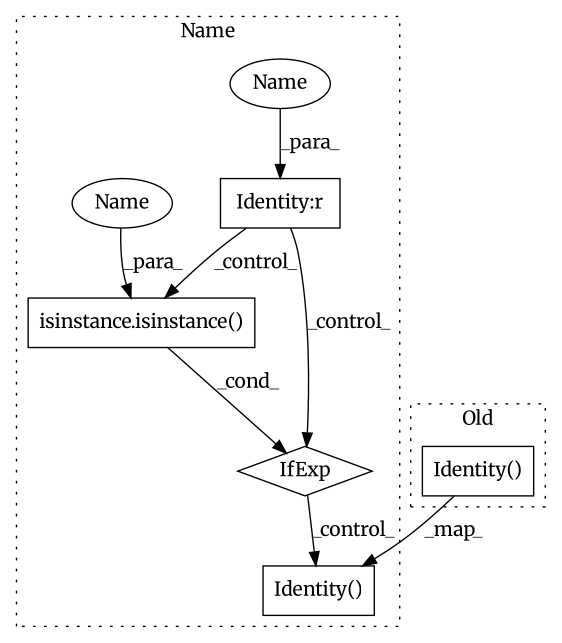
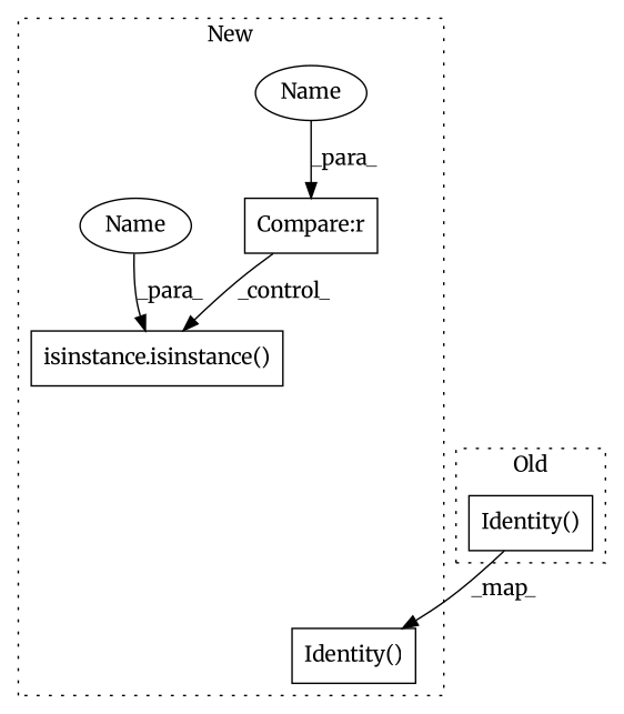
  digraph {
    fontname=Merriweather
    node [a=75 fontname=Merriweather l=13 s=976 shape=box]
    edge [fontname=Merriweather]
    n1 [label="Identity()" s=1033]
-   n2 [a=51 l="4,6" label=IfExp s="997,1027" shape=diamond]
-   n3 [a=40 l=11 label="Identity:r"]
+   n3 [a=40 l=11 label="Compare:r"]
    n4 [l="11,1" label="isinstance.isinstance()" s="1001,1026"]
    n5 [a=87 l=3 label=Name shape=ellipse]
    n6 [a=87 l=3 label=Name s=1012 shape=ellipse]
    n7 [label="Identity()" s=985]
    subgraph cluster_1 {
-     label=Name
+     label=New
      style=dotted
      n1
-     n2
      n3
      n4
      n5
      n6
    }
    subgraph cluster_2 {
      label=Old
      style=dotted
      n7
    }
-   n2 -> n1 [label=_control_]
-   n3 -> n2 [label=_control_]
    n3 -> n4 [label=_control_]
-   n4 -> n2 [label=_cond_]
    n5 -> n3 [label=_para_]
    n6 -> n4 [label=_para_]
    n7 -> n1 [label=_map_]
  }
